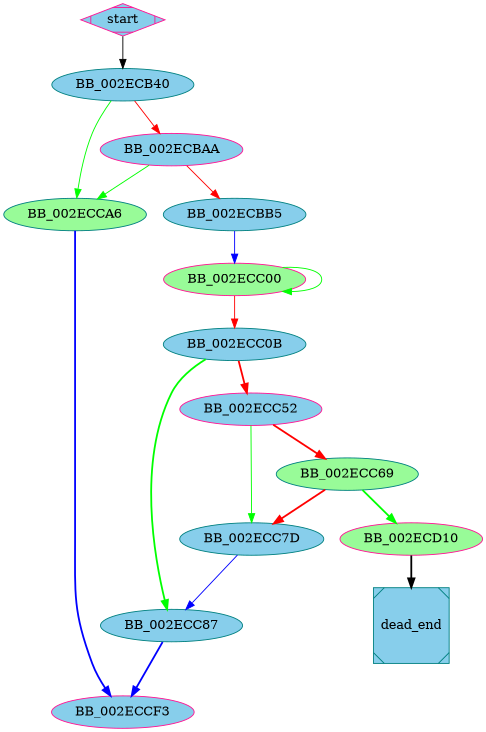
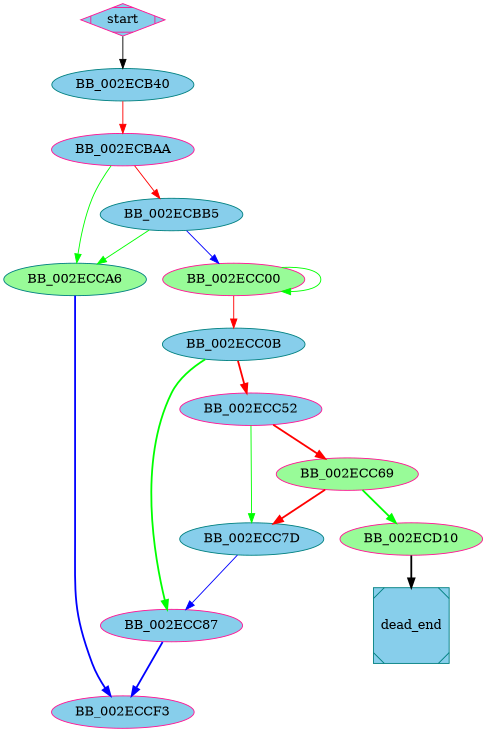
  digraph {
    node [color=deeppink fillcolor=skyblue style=filled]
    edge [style=solid color=red]
    start [shape=Mdiamond]
    BB_002ECB40 [color=teal]
    BB_002ECBAA
    BB_002ECCA6 [color=teal fillcolor=palegreen]
    BB_002ECBB5 [color=teal]
    BB_002ECCF3
    BB_002ECC00 [fillcolor=palegreen]
    BB_002ECC0B [color=teal]
    BB_002ECC52
-   BB_002ECC87 [color=teal]
-   BB_002ECC69 [color=teal fillcolor=palegreen]
+   BB_002ECC87
+   BB_002ECC69 [fillcolor=palegreen]
    BB_002ECC7D [color=teal]
    BB_002ECD10 [fillcolor=palegreen]
    dead_end [color=teal shape=Msquare]
    start -> BB_002ECB40 [color=""]
    BB_002ECB40 -> BB_002ECBAA
-   BB_002ECB40 -> BB_002ECCA6 [color=green]
+   BB_002ECBB5 -> BB_002ECCA6 [color=green]
    BB_002ECBAA -> BB_002ECCA6 [color=green]
    BB_002ECBAA -> BB_002ECBB5
    BB_002ECCA6 -> BB_002ECCF3 [color=blue style=bold]
    BB_002ECBB5 -> BB_002ECC00 [color=blue]
    BB_002ECC00 -> BB_002ECC00 [color=green]
    BB_002ECC00 -> BB_002ECC0B
    BB_002ECC0B -> BB_002ECC52 [style=bold]
    BB_002ECC0B -> BB_002ECC87 [color=green style=bold]
    BB_002ECC52 -> BB_002ECC69 [style=bold]
    BB_002ECC52 -> BB_002ECC7D [color=green]
    BB_002ECC87 -> BB_002ECCF3 [color=blue style=bold]
    BB_002ECC69 -> BB_002ECC7D [style=bold]
    BB_002ECC69 -> BB_002ECD10 [color=green style=bold]
    BB_002ECC7D -> BB_002ECC87 [color=blue]
    BB_002ECD10 -> dead_end [style=bold color=""]
  }
